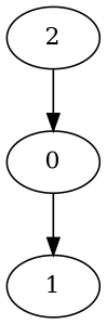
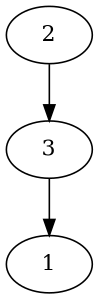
  digraph {
    2
-   3 [label=0]
+   3
    1
    2 -> 3
    3 -> 1
  }
